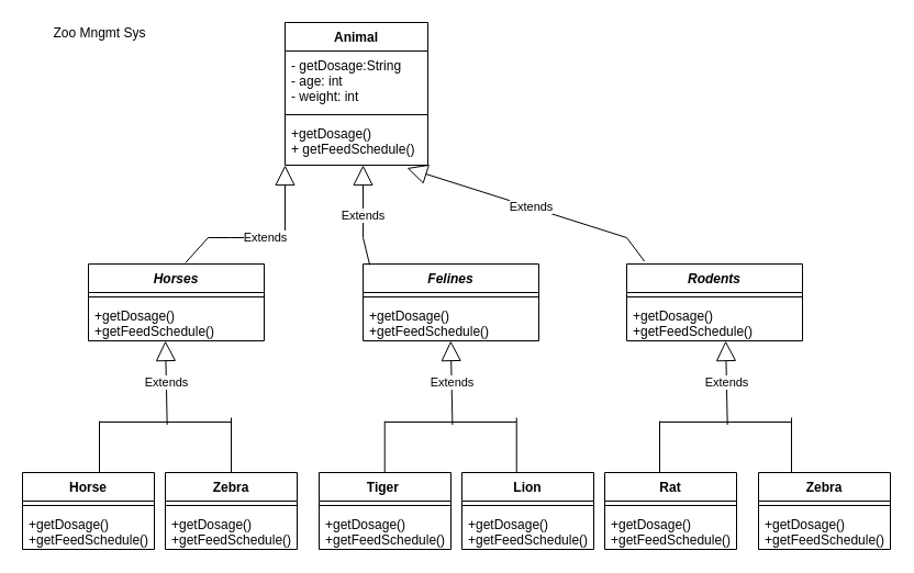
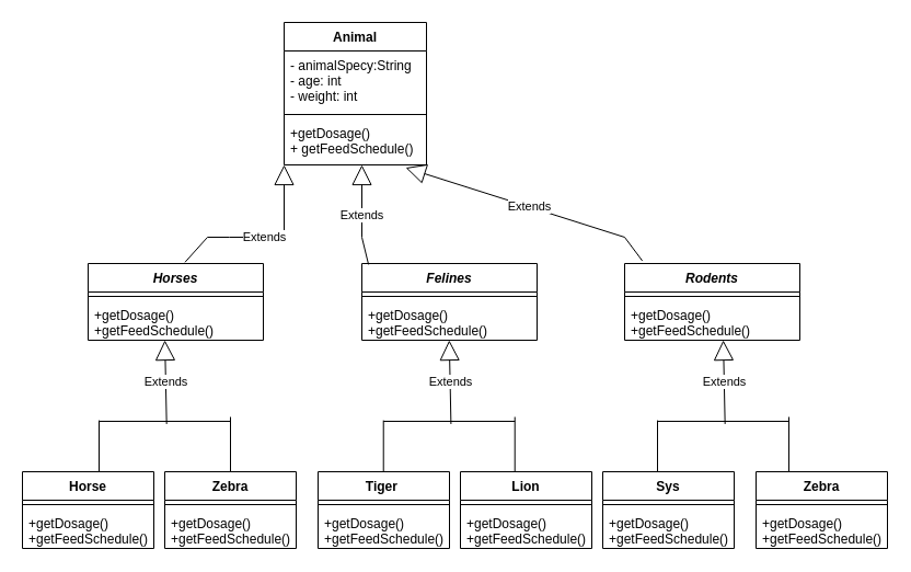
  <mxCell id="0" />
  <mxCell id="1" parent="0" />
- <mxCell id="2" value="Zoo Mngmt Sys" style="text;html=1;align=center;verticalAlign=middle;resizable=0;points=[];autosize=1;strokeColor=none;fillColor=none;" vertex="1" parent="1"><mxGeometry x="40" y="20" width="100" height="20" as="geometry" /></mxCell>
  <mxCell id="3" value="Animal" style="swimlane;fontStyle=1;align=center;verticalAlign=top;childLayout=stackLayout;horizontal=1;startSize=26;horizontalStack=0;resizeParent=1;resizeParentMax=0;resizeLast=0;collapsible=1;marginBottom=0;" vertex="1" parent="1"><mxGeometry x="259" y="20" width="130" height="130" as="geometry" /></mxCell>
- <mxCell id="4" value="- getDosage:String&#10;- age: int&#10;- weight: int" style="text;strokeColor=none;fillColor=none;align=left;verticalAlign=top;spacingLeft=4;spacingRight=4;overflow=hidden;rotatable=0;points=[[0,0.5],[1,0.5]];portConstraint=eastwest;" vertex="1" parent="3"><mxGeometry y="26" width="130" height="54" as="geometry" /></mxCell>
+ <mxCell id="4" value="- animalSpecy:String&#10;- age: int&#10;- weight: int" style="text;strokeColor=none;fillColor=none;align=left;verticalAlign=top;spacingLeft=4;spacingRight=4;overflow=hidden;rotatable=0;points=[[0,0.5],[1,0.5]];portConstraint=eastwest;" vertex="1" parent="3"><mxGeometry y="26" width="130" height="54" as="geometry" /></mxCell>
  <mxCell id="5" value="" style="line;strokeWidth=1;fillColor=none;align=left;verticalAlign=middle;spacingTop=-1;spacingLeft=3;spacingRight=3;rotatable=0;labelPosition=right;points=[];portConstraint=eastwest;" vertex="1" parent="3"><mxGeometry y="80" width="130" height="8" as="geometry" /></mxCell>
  <mxCell id="6" value="+getDosage()&#10;+ getFeedSchedule()" style="text;strokeColor=none;fillColor=none;align=left;verticalAlign=top;spacingLeft=4;spacingRight=4;overflow=hidden;rotatable=0;points=[[0,0.5],[1,0.5]];portConstraint=eastwest;" vertex="1" parent="3"><mxGeometry y="88" width="130" height="42" as="geometry" /></mxCell>
  <mxCell id="7" value="Extends" style="endArrow=block;endSize=16;endFill=0;html=1;rounded=0;exitX=0.553;exitY=-0.017;exitDx=0;exitDy=0;exitPerimeter=0;" edge="1" parent="1" source="8"><mxGeometry width="160" relative="1" as="geometry"><mxPoint x="189" y="276" as="sourcePoint" /><mxPoint x="259" y="150" as="targetPoint" /><Array as="points"><mxPoint x="189" y="216" /><mxPoint x="209" y="216" /><mxPoint x="259" y="216" /></Array></mxGeometry></mxCell>
  <mxCell id="8" value="Horses" style="swimlane;fontStyle=3;align=center;verticalAlign=top;childLayout=stackLayout;horizontal=1;startSize=26;horizontalStack=0;resizeParent=1;resizeParentMax=0;resizeLast=0;collapsible=1;marginBottom=0;" vertex="1" parent="1"><mxGeometry x="80" y="240" width="160" height="70" as="geometry" /></mxCell>
  <mxCell id="9" value="" style="line;strokeWidth=1;fillColor=none;align=left;verticalAlign=middle;spacingTop=-1;spacingLeft=3;spacingRight=3;rotatable=0;labelPosition=right;points=[];portConstraint=eastwest;" vertex="1" parent="8"><mxGeometry y="26" width="160" height="8" as="geometry" /></mxCell>
  <mxCell id="10" value="+getDosage()&#10;+getFeedSchedule()" style="text;strokeColor=none;fillColor=none;align=left;verticalAlign=top;spacingLeft=4;spacingRight=4;overflow=hidden;rotatable=0;points=[[0,0.5],[1,0.5]];portConstraint=eastwest;" vertex="1" parent="8"><mxGeometry y="34" width="160" height="36" as="geometry" /></mxCell>
  <mxCell id="11" value="Felines" style="swimlane;fontStyle=3;align=center;verticalAlign=top;childLayout=stackLayout;horizontal=1;startSize=26;horizontalStack=0;resizeParent=1;resizeParentMax=0;resizeLast=0;collapsible=1;marginBottom=0;" vertex="1" parent="1"><mxGeometry x="330" y="240" width="160" height="70" as="geometry" /></mxCell>
  <mxCell id="12" value="" style="line;strokeWidth=1;fillColor=none;align=left;verticalAlign=middle;spacingTop=-1;spacingLeft=3;spacingRight=3;rotatable=0;labelPosition=right;points=[];portConstraint=eastwest;" vertex="1" parent="11"><mxGeometry y="26" width="160" height="8" as="geometry" /></mxCell>
  <mxCell id="13" value="+getDosage()&#10;+getFeedSchedule()" style="text;strokeColor=none;fillColor=none;align=left;verticalAlign=top;spacingLeft=4;spacingRight=4;overflow=hidden;rotatable=0;points=[[0,0.5],[1,0.5]];portConstraint=eastwest;" vertex="1" parent="11"><mxGeometry y="34" width="160" height="36" as="geometry" /></mxCell>
  <mxCell id="14" value="Rodents" style="swimlane;fontStyle=3;align=center;verticalAlign=top;childLayout=stackLayout;horizontal=1;startSize=26;horizontalStack=0;resizeParent=1;resizeParentMax=0;resizeLast=0;collapsible=1;marginBottom=0;" vertex="1" parent="1"><mxGeometry x="570" y="240" width="160" height="70" as="geometry" /></mxCell>
  <mxCell id="15" value="" style="line;strokeWidth=1;fillColor=none;align=left;verticalAlign=middle;spacingTop=-1;spacingLeft=3;spacingRight=3;rotatable=0;labelPosition=right;points=[];portConstraint=eastwest;" vertex="1" parent="14"><mxGeometry y="26" width="160" height="8" as="geometry" /></mxCell>
  <mxCell id="16" value="+getDosage()&#10;+getFeedSchedule()" style="text;strokeColor=none;fillColor=none;align=left;verticalAlign=top;spacingLeft=4;spacingRight=4;overflow=hidden;rotatable=0;points=[[0,0.5],[1,0.5]];portConstraint=eastwest;" vertex="1" parent="14"><mxGeometry y="34" width="160" height="36" as="geometry" /></mxCell>
  <mxCell id="17" value="Extends" style="endArrow=block;endSize=16;endFill=0;html=1;rounded=0;exitX=0.038;exitY=0.013;exitDx=0;exitDy=0;exitPerimeter=0;" edge="1" parent="1" source="11"><mxGeometry width="160" relative="1" as="geometry"><mxPoint x="239.48" y="238.81" as="sourcePoint" /><mxPoint x="330" y="150" as="targetPoint" /><Array as="points"><mxPoint x="330" y="216" /></Array></mxGeometry></mxCell>
  <mxCell id="18" value="Extends" style="endArrow=block;endSize=16;endFill=0;html=1;rounded=0;exitX=0.101;exitY=-0.035;exitDx=0;exitDy=0;exitPerimeter=0;entryX=0.854;entryY=1.061;entryDx=0;entryDy=0;entryPerimeter=0;" edge="1" parent="1" source="14" target="6"><mxGeometry width="160" relative="1" as="geometry"><mxPoint x="576.08" y="240.91" as="sourcePoint" /><mxPoint x="570" y="150" as="targetPoint" /><Array as="points"><mxPoint x="570" y="216" /></Array></mxGeometry></mxCell>
  <mxCell id="19" value="Extends" style="endArrow=block;endSize=16;endFill=0;html=1;rounded=0;entryX=0.438;entryY=1;entryDx=0;entryDy=0;entryPerimeter=0;exitX=0.514;exitY=0.806;exitDx=0;exitDy=0;exitPerimeter=0;" edge="1" parent="1" source="20" target="10"><mxGeometry width="160" relative="1" as="geometry"><mxPoint x="150" y="380" as="sourcePoint" /><mxPoint x="190" y="360" as="targetPoint" /></mxGeometry></mxCell>
  <mxCell id="20" value="" style="line;strokeWidth=1;fillColor=none;align=left;verticalAlign=middle;spacingTop=-1;spacingLeft=3;spacingRight=3;rotatable=0;labelPosition=right;points=[];portConstraint=eastwest;" vertex="1" parent="1"><mxGeometry x="90" y="380" width="120" height="8" as="geometry" /></mxCell>
  <mxCell id="21" value="" style="endArrow=none;html=1;rounded=0;entryX=0;entryY=0.389;entryDx=0;entryDy=0;entryPerimeter=0;" edge="1" parent="1" target="20"><mxGeometry width="50" height="50" relative="1" as="geometry"><mxPoint x="90" y="430" as="sourcePoint" /><mxPoint x="90" y="388" as="targetPoint" /></mxGeometry></mxCell>
  <mxCell id="22" value="" style="endArrow=none;html=1;rounded=0;entryX=1;entryY=0;entryDx=0;entryDy=0;entryPerimeter=0;" edge="1" parent="1" target="20"><mxGeometry width="50" height="50" relative="1" as="geometry"><mxPoint x="210" y="430" as="sourcePoint" /><mxPoint x="210" y="390" as="targetPoint" /></mxGeometry></mxCell>
  <mxCell id="23" value="Horse" style="swimlane;fontStyle=1;align=center;verticalAlign=top;childLayout=stackLayout;horizontal=1;startSize=26;horizontalStack=0;resizeParent=1;resizeParentMax=0;resizeLast=0;collapsible=1;marginBottom=0;" vertex="1" parent="1"><mxGeometry x="20" y="430" width="120" height="70" as="geometry" /></mxCell>
  <mxCell id="24" value="" style="line;strokeWidth=1;fillColor=none;align=left;verticalAlign=middle;spacingTop=-1;spacingLeft=3;spacingRight=3;rotatable=0;labelPosition=right;points=[];portConstraint=eastwest;" vertex="1" parent="23"><mxGeometry y="26" width="120" height="8" as="geometry" /></mxCell>
  <mxCell id="25" value="+getDosage()&#10;+getFeedSchedule()" style="text;strokeColor=none;fillColor=none;align=left;verticalAlign=top;spacingLeft=4;spacingRight=4;overflow=hidden;rotatable=0;points=[[0,0.5],[1,0.5]];portConstraint=eastwest;" vertex="1" parent="23"><mxGeometry y="34" width="120" height="36" as="geometry" /></mxCell>
  <mxCell id="26" value="Zebra" style="swimlane;fontStyle=1;align=center;verticalAlign=top;childLayout=stackLayout;horizontal=1;startSize=26;horizontalStack=0;resizeParent=1;resizeParentMax=0;resizeLast=0;collapsible=1;marginBottom=0;" vertex="1" parent="1"><mxGeometry x="150" y="430" width="120" height="70" as="geometry" /></mxCell>
  <mxCell id="27" value="" style="line;strokeWidth=1;fillColor=none;align=left;verticalAlign=middle;spacingTop=-1;spacingLeft=3;spacingRight=3;rotatable=0;labelPosition=right;points=[];portConstraint=eastwest;" vertex="1" parent="26"><mxGeometry y="26" width="120" height="8" as="geometry" /></mxCell>
  <mxCell id="28" value="+getDosage()&#10;+getFeedSchedule()" style="text;strokeColor=none;fillColor=none;align=left;verticalAlign=top;spacingLeft=4;spacingRight=4;overflow=hidden;rotatable=0;points=[[0,0.5],[1,0.5]];portConstraint=eastwest;" vertex="1" parent="26"><mxGeometry y="34" width="120" height="36" as="geometry" /></mxCell>
  <mxCell id="29" value="Extends" style="endArrow=block;endSize=16;endFill=0;html=1;rounded=0;entryX=0.438;entryY=1;entryDx=0;entryDy=0;entryPerimeter=0;exitX=0.514;exitY=0.806;exitDx=0;exitDy=0;exitPerimeter=0;" edge="1" parent="1" source="30"><mxGeometry width="160" relative="1" as="geometry"><mxPoint x="409.72" y="380" as="sourcePoint" /><mxPoint x="409.8" y="310" as="targetPoint" /></mxGeometry></mxCell>
  <mxCell id="30" value="" style="line;strokeWidth=1;fillColor=none;align=left;verticalAlign=middle;spacingTop=-1;spacingLeft=3;spacingRight=3;rotatable=0;labelPosition=right;points=[];portConstraint=eastwest;" vertex="1" parent="1"><mxGeometry x="349.72" y="380" width="120" height="8" as="geometry" /></mxCell>
  <mxCell id="31" value="" style="endArrow=none;html=1;rounded=0;entryX=0;entryY=0.389;entryDx=0;entryDy=0;entryPerimeter=0;" edge="1" parent="1" target="30"><mxGeometry width="50" height="50" relative="1" as="geometry"><mxPoint x="349.72" y="430" as="sourcePoint" /><mxPoint x="349.72" y="388" as="targetPoint" /></mxGeometry></mxCell>
  <mxCell id="32" value="" style="endArrow=none;html=1;rounded=0;entryX=1;entryY=0;entryDx=0;entryDy=0;entryPerimeter=0;" edge="1" parent="1" target="30"><mxGeometry width="50" height="50" relative="1" as="geometry"><mxPoint x="469.72" y="430" as="sourcePoint" /><mxPoint x="469.72" y="390" as="targetPoint" /></mxGeometry></mxCell>
  <mxCell id="33" value="Extends" style="endArrow=block;endSize=16;endFill=0;html=1;rounded=0;entryX=0.438;entryY=1;entryDx=0;entryDy=0;entryPerimeter=0;exitX=0.514;exitY=0.806;exitDx=0;exitDy=0;exitPerimeter=0;" edge="1" parent="1" source="34"><mxGeometry width="160" relative="1" as="geometry"><mxPoint x="660" y="380" as="sourcePoint" /><mxPoint x="660.08" y="310" as="targetPoint" /></mxGeometry></mxCell>
  <mxCell id="34" value="" style="line;strokeWidth=1;fillColor=none;align=left;verticalAlign=middle;spacingTop=-1;spacingLeft=3;spacingRight=3;rotatable=0;labelPosition=right;points=[];portConstraint=eastwest;" vertex="1" parent="1"><mxGeometry x="600" y="380" width="120" height="8" as="geometry" /></mxCell>
  <mxCell id="35" value="" style="endArrow=none;html=1;rounded=0;entryX=0;entryY=0.389;entryDx=0;entryDy=0;entryPerimeter=0;" edge="1" parent="1" target="34"><mxGeometry width="50" height="50" relative="1" as="geometry"><mxPoint x="600" y="430" as="sourcePoint" /><mxPoint x="600" y="388" as="targetPoint" /></mxGeometry></mxCell>
  <mxCell id="36" value="" style="endArrow=none;html=1;rounded=0;entryX=1;entryY=0;entryDx=0;entryDy=0;entryPerimeter=0;" edge="1" parent="1" target="34"><mxGeometry width="50" height="50" relative="1" as="geometry"><mxPoint x="720" y="430" as="sourcePoint" /><mxPoint x="720" y="390" as="targetPoint" /></mxGeometry></mxCell>
  <mxCell id="37" value="Tiger " style="swimlane;fontStyle=1;align=center;verticalAlign=top;childLayout=stackLayout;horizontal=1;startSize=26;horizontalStack=0;resizeParent=1;resizeParentMax=0;resizeLast=0;collapsible=1;marginBottom=0;" vertex="1" parent="1"><mxGeometry x="290" y="430" width="120" height="70" as="geometry" /></mxCell>
  <mxCell id="38" value="" style="line;strokeWidth=1;fillColor=none;align=left;verticalAlign=middle;spacingTop=-1;spacingLeft=3;spacingRight=3;rotatable=0;labelPosition=right;points=[];portConstraint=eastwest;" vertex="1" parent="37"><mxGeometry y="26" width="120" height="8" as="geometry" /></mxCell>
  <mxCell id="39" value="+getDosage()&#10;+getFeedSchedule()" style="text;strokeColor=none;fillColor=none;align=left;verticalAlign=top;spacingLeft=4;spacingRight=4;overflow=hidden;rotatable=0;points=[[0,0.5],[1,0.5]];portConstraint=eastwest;" vertex="1" parent="37"><mxGeometry y="34" width="120" height="36" as="geometry" /></mxCell>
  <mxCell id="40" value="Lion" style="swimlane;fontStyle=1;align=center;verticalAlign=top;childLayout=stackLayout;horizontal=1;startSize=26;horizontalStack=0;resizeParent=1;resizeParentMax=0;resizeLast=0;collapsible=1;marginBottom=0;" vertex="1" parent="1"><mxGeometry x="420" y="430" width="120" height="70" as="geometry" /></mxCell>
  <mxCell id="41" value="" style="line;strokeWidth=1;fillColor=none;align=left;verticalAlign=middle;spacingTop=-1;spacingLeft=3;spacingRight=3;rotatable=0;labelPosition=right;points=[];portConstraint=eastwest;" vertex="1" parent="40"><mxGeometry y="26" width="120" height="8" as="geometry" /></mxCell>
  <mxCell id="42" value="+getDosage()&#10;+getFeedSchedule()" style="text;strokeColor=none;fillColor=none;align=left;verticalAlign=top;spacingLeft=4;spacingRight=4;overflow=hidden;rotatable=0;points=[[0,0.5],[1,0.5]];portConstraint=eastwest;" vertex="1" parent="40"><mxGeometry y="34" width="120" height="36" as="geometry" /></mxCell>
- <mxCell id="43" value="Rat" style="swimlane;fontStyle=1;align=center;verticalAlign=top;childLayout=stackLayout;horizontal=1;startSize=26;horizontalStack=0;resizeParent=1;resizeParentMax=0;resizeLast=0;collapsible=1;marginBottom=0;" vertex="1" parent="1"><mxGeometry x="550" y="430" width="120" height="70" as="geometry" /></mxCell>
+ <mxCell id="43" value="Sys" style="swimlane;fontStyle=1;align=center;verticalAlign=top;childLayout=stackLayout;horizontal=1;startSize=26;horizontalStack=0;resizeParent=1;resizeParentMax=0;resizeLast=0;collapsible=1;marginBottom=0;" vertex="1" parent="1"><mxGeometry x="550" y="430" width="120" height="70" as="geometry" /></mxCell>
  <mxCell id="44" value="" style="line;strokeWidth=1;fillColor=none;align=left;verticalAlign=middle;spacingTop=-1;spacingLeft=3;spacingRight=3;rotatable=0;labelPosition=right;points=[];portConstraint=eastwest;" vertex="1" parent="43"><mxGeometry y="26" width="120" height="8" as="geometry" /></mxCell>
  <mxCell id="45" value="+getDosage()&#10;+getFeedSchedule()" style="text;strokeColor=none;fillColor=none;align=left;verticalAlign=top;spacingLeft=4;spacingRight=4;overflow=hidden;rotatable=0;points=[[0,0.5],[1,0.5]];portConstraint=eastwest;" vertex="1" parent="43"><mxGeometry y="34" width="120" height="36" as="geometry" /></mxCell>
  <mxCell id="46" value="Zebra" style="swimlane;fontStyle=1;align=center;verticalAlign=top;childLayout=stackLayout;horizontal=1;startSize=26;horizontalStack=0;resizeParent=1;resizeParentMax=0;resizeLast=0;collapsible=1;marginBottom=0;" vertex="1" parent="1"><mxGeometry x="690" y="430" width="120" height="70" as="geometry" /></mxCell>
  <mxCell id="47" value="" style="line;strokeWidth=1;fillColor=none;align=left;verticalAlign=middle;spacingTop=-1;spacingLeft=3;spacingRight=3;rotatable=0;labelPosition=right;points=[];portConstraint=eastwest;" vertex="1" parent="46"><mxGeometry y="26" width="120" height="8" as="geometry" /></mxCell>
  <mxCell id="48" value="+getDosage()&#10;+getFeedSchedule()" style="text;strokeColor=none;fillColor=none;align=left;verticalAlign=top;spacingLeft=4;spacingRight=4;overflow=hidden;rotatable=0;points=[[0,0.5],[1,0.5]];portConstraint=eastwest;" vertex="1" parent="46"><mxGeometry y="34" width="120" height="36" as="geometry" /></mxCell>
